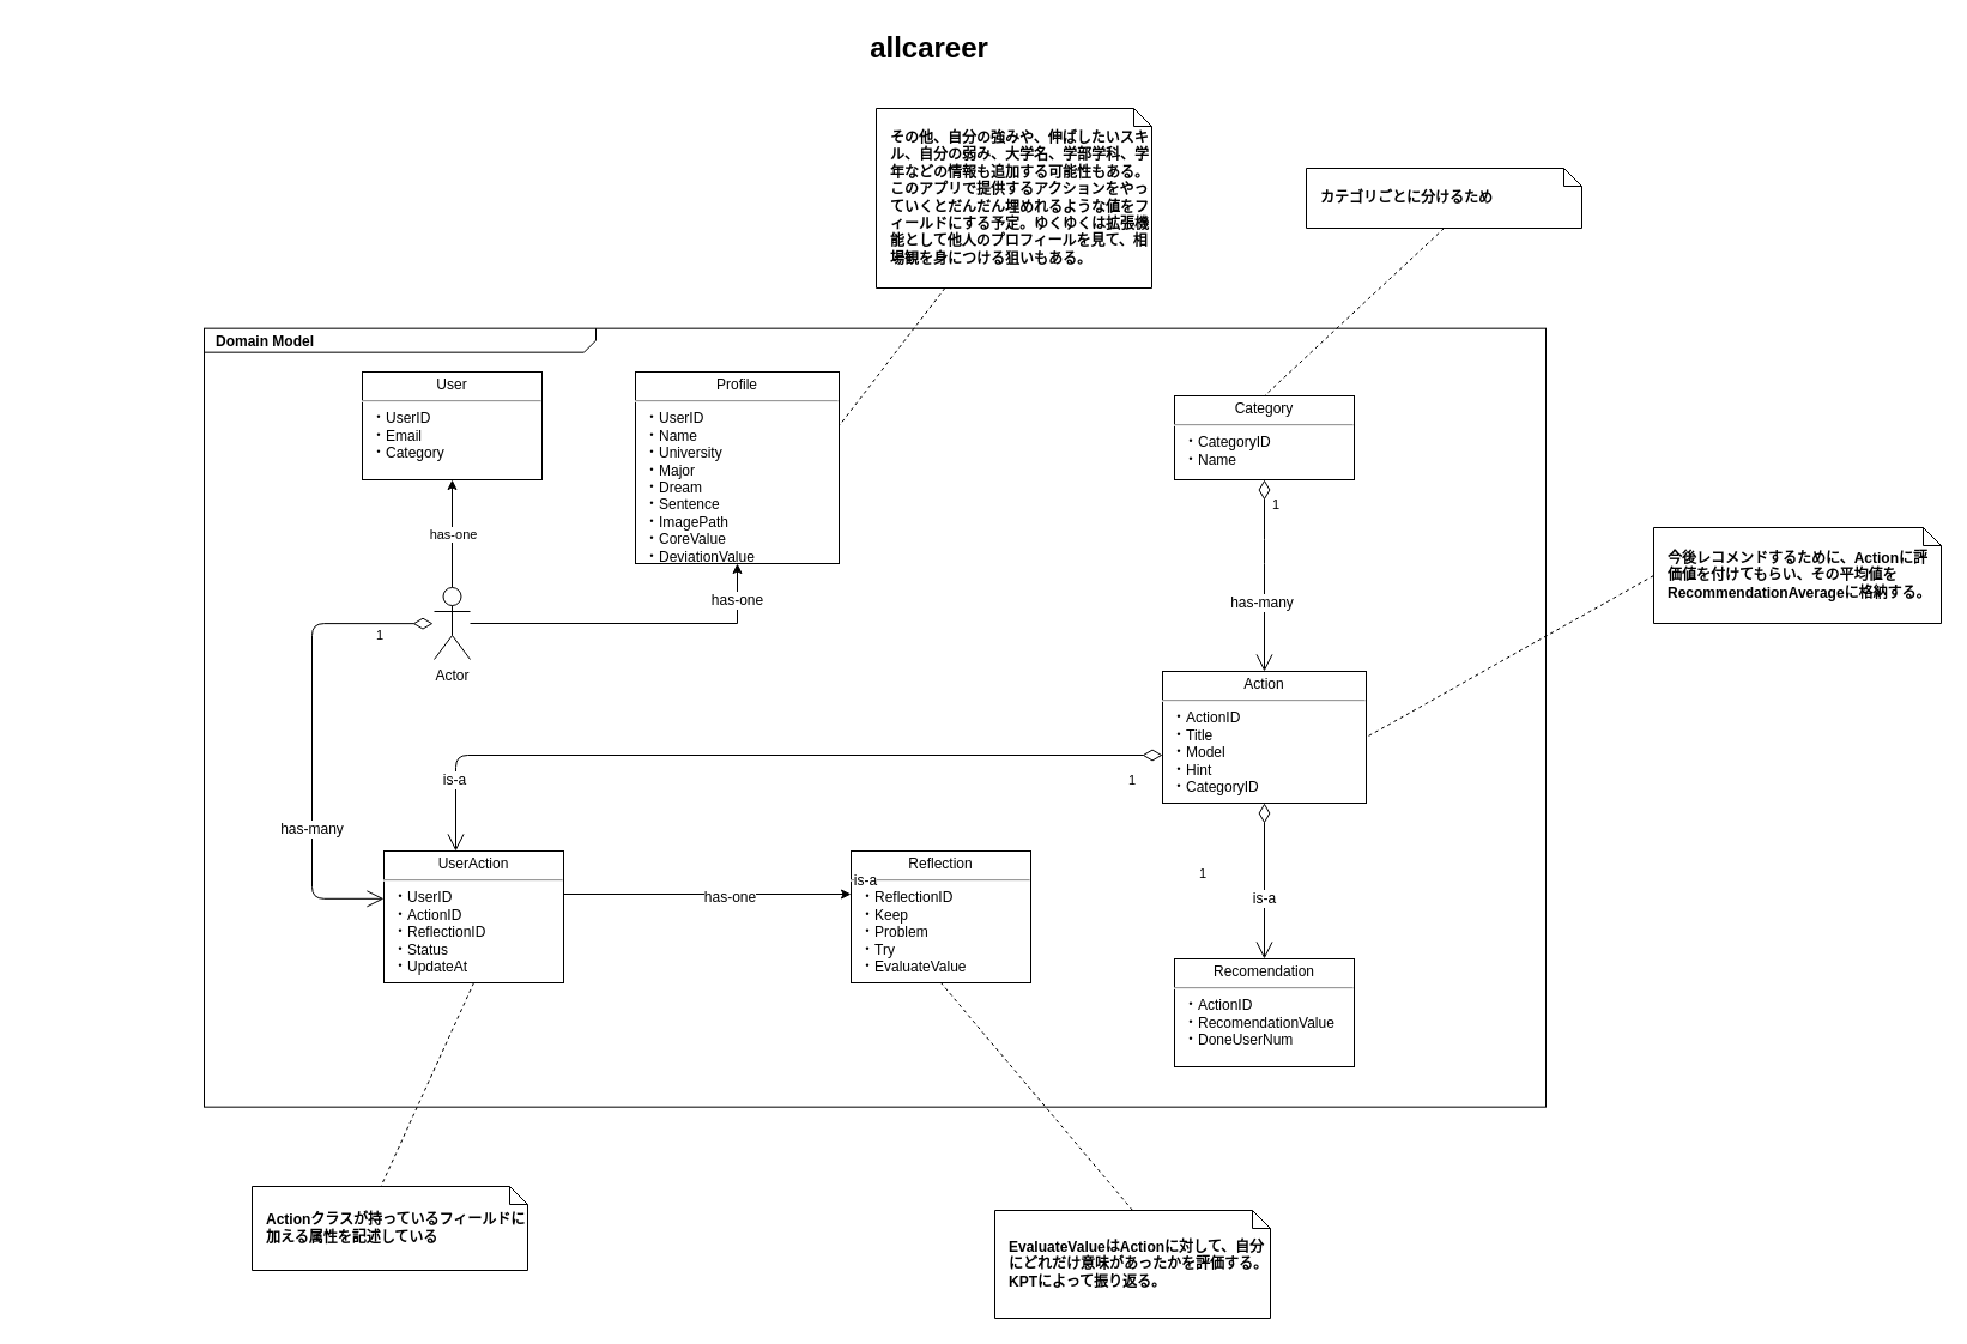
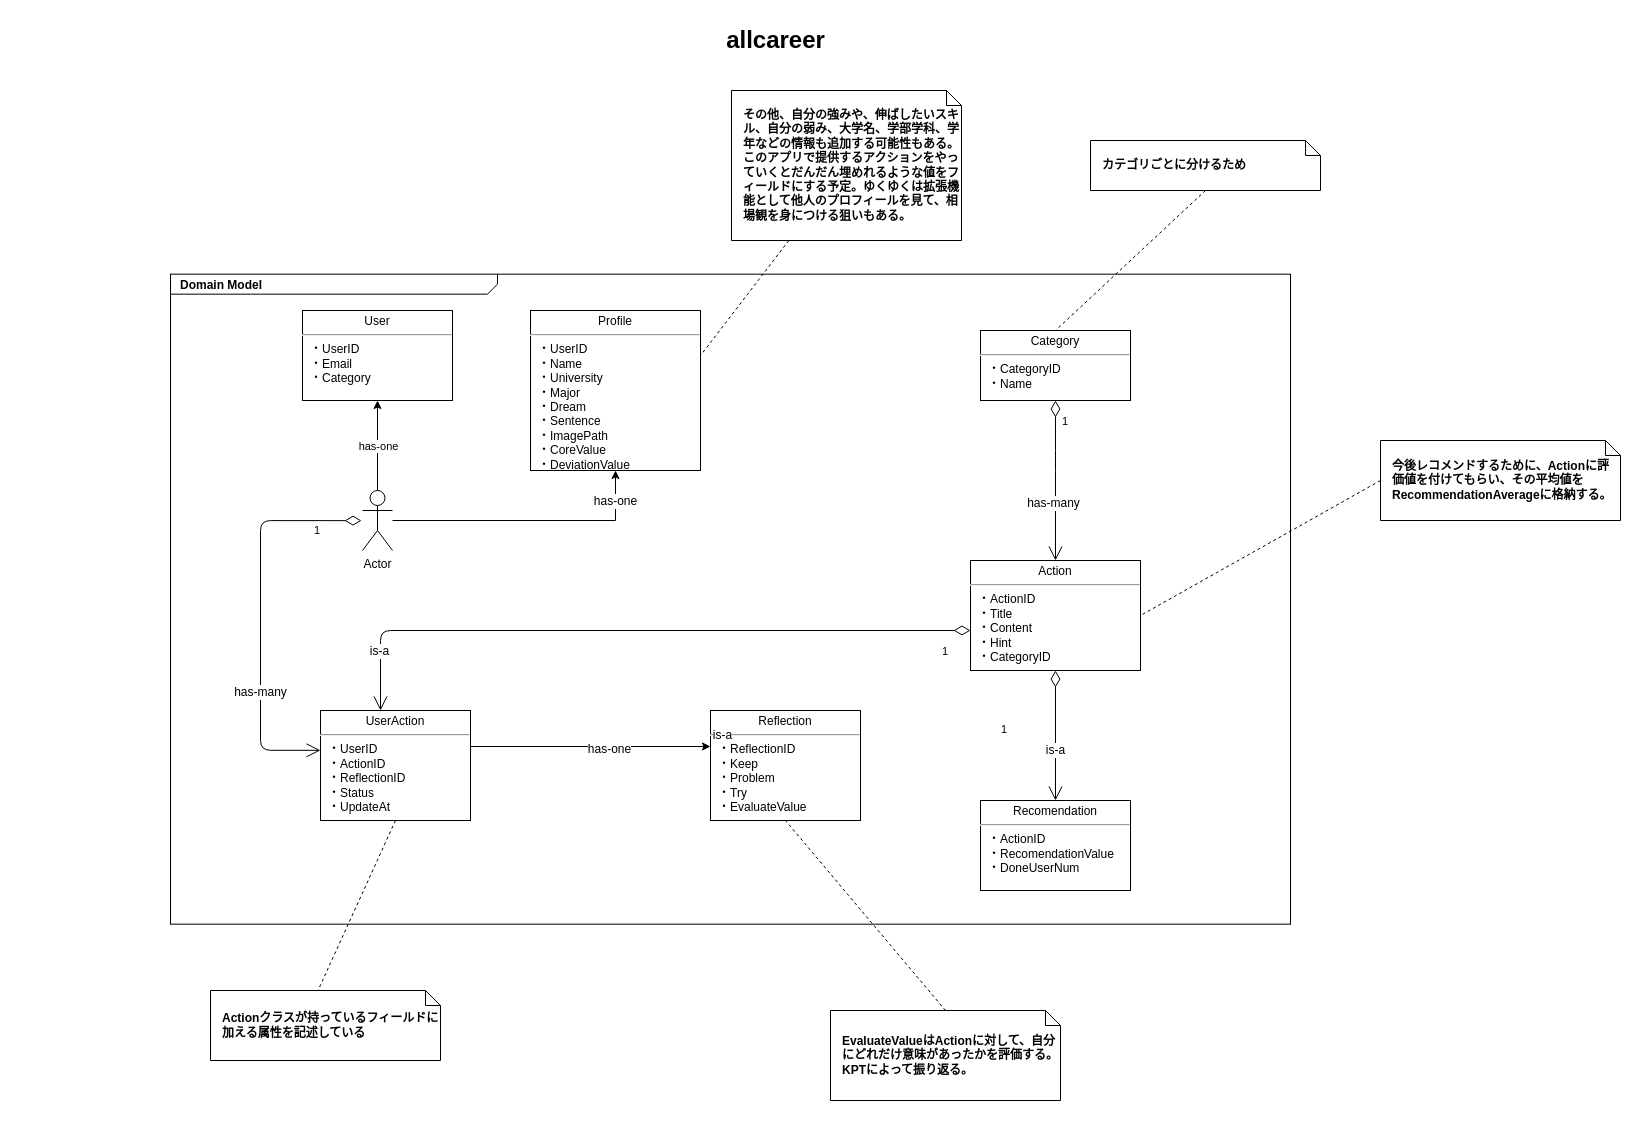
  <mxCell id="0" style=";html=1;" />
  <mxCell id="1" style=";html=1;" parent="0" />
  <mxCell id="2" value="&lt;p style=&quot;margin: 0px ; margin-top: 4px ; margin-left: 10px ; text-align: left&quot;&gt;&lt;b&gt;Domain Model&lt;/b&gt;&lt;/p&gt;" style="html=1;strokeWidth=1;shape=mxgraph.sysml.package;html=1;overflow=fill;whiteSpace=wrap;fillColor=none;gradientColor=none;fontSize=12;align=center;labelX=327.64;" parent="1" vertex="1"><mxGeometry x="170" y="273.67" width="1120" height="650" as="geometry" /></mxCell>
- <mxCell id="3" value="&lt;p style=&quot;margin: 0px ; margin-top: 4px ; text-align: center&quot;&gt;Action&lt;/p&gt;&lt;hr&gt;&lt;p style=&quot;margin: 0px ; margin-left: 8px ; text-align: left&quot;&gt;・ActionID&lt;/p&gt;&lt;p style=&quot;margin: 0px ; margin-left: 8px ; text-align: left&quot;&gt;・Title&lt;/p&gt;&lt;p style=&quot;margin: 0px ; margin-left: 8px ; text-align: left&quot;&gt;・Model&lt;/p&gt;&lt;p style=&quot;margin: 0px ; margin-left: 8px ; text-align: left&quot;&gt;・Hint&lt;/p&gt;&lt;p style=&quot;margin: 0px ; margin-left: 8px ; text-align: left&quot;&gt;・CategoryID&lt;/p&gt;" style="shape=rect;html=1;overflow=fill;whiteSpace=wrap;" parent="1" vertex="1"><mxGeometry x="970" y="560" width="170" height="110" as="geometry" /></mxCell>
+ <mxCell id="3" value="&lt;p style=&quot;margin: 0px ; margin-top: 4px ; text-align: center&quot;&gt;Action&lt;/p&gt;&lt;hr&gt;&lt;p style=&quot;margin: 0px ; margin-left: 8px ; text-align: left&quot;&gt;・ActionID&lt;/p&gt;&lt;p style=&quot;margin: 0px ; margin-left: 8px ; text-align: left&quot;&gt;・Title&lt;/p&gt;&lt;p style=&quot;margin: 0px ; margin-left: 8px ; text-align: left&quot;&gt;・Content&lt;/p&gt;&lt;p style=&quot;margin: 0px ; margin-left: 8px ; text-align: left&quot;&gt;・Hint&lt;/p&gt;&lt;p style=&quot;margin: 0px ; margin-left: 8px ; text-align: left&quot;&gt;・CategoryID&lt;/p&gt;" style="shape=rect;html=1;overflow=fill;whiteSpace=wrap;" parent="1" vertex="1"><mxGeometry x="970" y="560" width="170" height="110" as="geometry" /></mxCell>
  <mxCell id="4" style="rounded=0;html=1;endArrow=none;endFill=0;jettySize=auto;orthogonalLoop=1;dashed=1;entryX=1;entryY=0.5;entryDx=0;entryDy=0;" parent="1" source="5" edge="1"><mxGeometry relative="1" as="geometry"><mxPoint x="700" y="355" as="targetPoint" /></mxGeometry></mxCell>
  <mxCell id="5" value="&lt;b&gt;その他、自分の強みや、伸ばしたいスキル、自分の弱み、大学名、学部学科、学年などの情報も追加する可能性もある。このアプリで提供するアクションをやっていくとだんだん埋めれるような値をフィールドにする予定。ゆくゆくは拡張機能として他人のプロフィールを見て、相場観を身につける狙いもある。&lt;/b&gt;" style="shape=note;size=15;align=left;spacingLeft=10;html=1;whiteSpace=wrap;strokeWidth=1;fontSize=12;" parent="1" vertex="1"><mxGeometry x="731" y="90" width="230" height="150" as="geometry" /></mxCell>
  <mxCell id="6" value="allcareer" style="text;strokeColor=none;fillColor=none;html=1;fontSize=24;fontStyle=1;verticalAlign=middle;align=center;" parent="1" vertex="1"><mxGeometry x="20" y="20" width="1510" height="40" as="geometry" /></mxCell>
  <mxCell id="7" value="has-one" style="edgeStyle=orthogonalEdgeStyle;rounded=0;orthogonalLoop=1;jettySize=auto;html=1;entryX=0.5;entryY=1;entryDx=0;entryDy=0;" parent="1" source="10" edge="1"><mxGeometry relative="1" as="geometry"><mxPoint x="377" y="400" as="targetPoint" /></mxGeometry></mxCell>
  <mxCell id="8" style="edgeStyle=orthogonalEdgeStyle;rounded=0;orthogonalLoop=1;jettySize=auto;html=1;entryX=0.5;entryY=1;entryDx=0;entryDy=0;" parent="1" source="10" target="30" edge="1"><mxGeometry relative="1" as="geometry"><mxPoint x="615" y="480" as="targetPoint" /></mxGeometry></mxCell>
  <mxCell id="9" value="has-one" style="text;html=1;align=center;verticalAlign=middle;resizable=0;points=[];labelBackgroundColor=#ffffff;" parent="8" vertex="1" connectable="0"><mxGeometry x="0.212" y="37" relative="1" as="geometry"><mxPoint x="57.29" y="17.14" as="offset" /></mxGeometry></mxCell>
  <mxCell id="10" value="Actor" style="shape=umlActor;verticalLabelPosition=bottom;labelBackgroundColor=#ffffff;verticalAlign=top;html=1;outlineConnect=0;" parent="1" vertex="1"><mxGeometry x="362" y="490" width="30" height="60" as="geometry" /></mxCell>
  <mxCell id="11" value="1" style="endArrow=open;html=1;endSize=12;startArrow=diamondThin;startSize=14;startFill=0;edgeStyle=orthogonalEdgeStyle;align=left;verticalAlign=bottom;entryX=0;entryY=0.362;entryDx=0;entryDy=0;entryPerimeter=0;" parent="1" target="17" edge="1"><mxGeometry x="-0.749" y="19" relative="1" as="geometry"><mxPoint x="361" y="520.14" as="sourcePoint" /><mxPoint x="303" y="750.14" as="targetPoint" /><Array as="points"><mxPoint x="260" y="520" /><mxPoint x="260" y="750" /></Array><mxPoint as="offset" /></mxGeometry></mxCell>
  <mxCell id="12" value="has-many" style="text;html=1;align=center;verticalAlign=middle;resizable=0;points=[];labelBackgroundColor=#ffffff;" parent="11" vertex="1" connectable="0"><mxGeometry x="0.39" y="-1" relative="1" as="geometry"><mxPoint as="offset" /></mxGeometry></mxCell>
  <mxCell id="13" style="edgeStyle=orthogonalEdgeStyle;rounded=0;orthogonalLoop=1;jettySize=auto;html=1;exitX=1;exitY=0.5;exitDx=0;exitDy=0;" parent="1" source="17" edge="1"><mxGeometry relative="1" as="geometry"><mxPoint x="466.333" y="744.667" as="sourcePoint" /><mxPoint x="710" y="746" as="targetPoint" /><Array as="points"><mxPoint x="470" y="746" /><mxPoint x="710" y="746" /></Array></mxGeometry></mxCell>
  <mxCell id="14" value="has-one" style="text;html=1;align=center;verticalAlign=middle;resizable=0;points=[];labelBackgroundColor=#ffffff;" parent="13" vertex="1" connectable="0"><mxGeometry x="0.205" y="-2" relative="1" as="geometry"><mxPoint x="1" as="offset" /></mxGeometry></mxCell>
  <mxCell id="15" value="1" style="endArrow=open;html=1;endSize=12;startArrow=diamondThin;startSize=14;startFill=0;edgeStyle=orthogonalEdgeStyle;align=left;verticalAlign=bottom;" parent="1" edge="1"><mxGeometry x="-0.969" y="-36" relative="1" as="geometry"><mxPoint x="970" y="630" as="sourcePoint" /><mxPoint x="380" y="710" as="targetPoint" /><Array as="points"><mxPoint x="970" y="630" /><mxPoint x="380" y="630" /></Array><mxPoint x="-20" y="66" as="offset" /></mxGeometry></mxCell>
  <mxCell id="16" value="is-a" style="text;html=1;align=center;verticalAlign=middle;resizable=0;points=[];labelBackgroundColor=#ffffff;" parent="15" vertex="1" connectable="0"><mxGeometry x="-0.244" y="5" relative="1" as="geometry"><mxPoint x="-338.57" y="15.14" as="offset" /></mxGeometry></mxCell>
  <mxCell id="17" value="&lt;p style=&quot;margin: 0px ; margin-top: 4px ; text-align: center&quot;&gt;UserAction&lt;/p&gt;&lt;hr&gt;&lt;p style=&quot;margin: 0px ; margin-left: 8px ; text-align: left&quot;&gt;・UserID&lt;/p&gt;&lt;p style=&quot;margin: 0px ; margin-left: 8px ; text-align: left&quot;&gt;・ActionID&lt;/p&gt;&lt;p style=&quot;margin: 0px ; margin-left: 8px ; text-align: left&quot;&gt;・ReflectionID&lt;/p&gt;&lt;p style=&quot;margin: 0px ; margin-left: 8px ; text-align: left&quot;&gt;・Status&lt;/p&gt;&lt;p style=&quot;margin: 0px ; margin-left: 8px ; text-align: left&quot;&gt;・UpdateAt&lt;/p&gt;" style="shape=rect;html=1;overflow=fill;whiteSpace=wrap;" parent="1" vertex="1"><mxGeometry x="320" y="710" width="150" height="110" as="geometry" /></mxCell>
  <mxCell id="18" value="&lt;p style=&quot;margin: 0px ; margin-top: 4px ; text-align: center&quot;&gt;Reflection&lt;/p&gt;&lt;hr&gt;&lt;p style=&quot;margin: 0px ; margin-left: 8px ; text-align: left&quot;&gt;&lt;span&gt;・ReflectionID&lt;/span&gt;&lt;br&gt;&lt;/p&gt;&lt;p style=&quot;margin: 0px ; margin-left: 8px ; text-align: left&quot;&gt;&lt;span&gt;・Keep&lt;/span&gt;&lt;/p&gt;&lt;p style=&quot;margin: 0px ; margin-left: 8px ; text-align: left&quot;&gt;&lt;span&gt;・Problem&lt;/span&gt;&lt;/p&gt;&lt;p style=&quot;margin: 0px ; margin-left: 8px ; text-align: left&quot;&gt;&lt;span&gt;・Try&lt;/span&gt;&lt;/p&gt;&lt;p style=&quot;margin: 0px ; margin-left: 8px ; text-align: left&quot;&gt;&lt;span&gt;・EvaluateValue&lt;/span&gt;&lt;/p&gt;" style="shape=rect;html=1;overflow=fill;whiteSpace=wrap;" parent="1" vertex="1"><mxGeometry x="710" y="710" width="150" height="110" as="geometry" /></mxCell>
  <mxCell id="19" value="&lt;p style=&quot;margin: 0px ; margin-top: 4px ; text-align: center&quot;&gt;Category&lt;/p&gt;&lt;hr&gt;&lt;p style=&quot;margin: 0px ; margin-left: 8px ; text-align: left&quot;&gt;・CategoryID&lt;/p&gt;&lt;p style=&quot;margin: 0px ; margin-left: 8px ; text-align: left&quot;&gt;・Name&lt;/p&gt;" style="shape=rect;html=1;overflow=fill;whiteSpace=wrap;" parent="1" vertex="1"><mxGeometry x="980" y="330" width="150" height="70" as="geometry" /></mxCell>
  <mxCell id="20" value="1" style="endArrow=open;html=1;endSize=12;startArrow=diamondThin;startSize=14;startFill=0;edgeStyle=orthogonalEdgeStyle;align=left;verticalAlign=bottom;exitX=0.5;exitY=1;exitDx=0;exitDy=0;entryX=0.5;entryY=0;entryDx=0;entryDy=0;" parent="1" source="19" target="3" edge="1"><mxGeometry x="-0.63" y="5" relative="1" as="geometry"><mxPoint x="1050" y="510" as="sourcePoint" /><mxPoint x="1210" y="510" as="targetPoint" /><Array as="points"><mxPoint x="1055" y="460" /><mxPoint x="1055" y="460" /></Array><mxPoint as="offset" /></mxGeometry></mxCell>
  <mxCell id="21" value="has-many" style="text;html=1;align=center;verticalAlign=middle;resizable=0;points=[];labelBackgroundColor=#ffffff;" parent="20" vertex="1" connectable="0"><mxGeometry x="0.375" y="-9" relative="1" as="geometry"><mxPoint x="6" y="-8" as="offset" /></mxGeometry></mxCell>
  <mxCell id="22" value="&lt;b&gt;カテゴリごとに分けるため&lt;/b&gt;" style="shape=note;size=15;align=left;spacingLeft=10;html=1;whiteSpace=wrap;strokeWidth=1;fontSize=12;" parent="1" vertex="1"><mxGeometry x="1090" y="140" width="230" height="50" as="geometry" /></mxCell>
  <mxCell id="23" style="rounded=0;html=1;endArrow=none;endFill=0;jettySize=auto;orthogonalLoop=1;dashed=1;entryX=0.5;entryY=0;entryDx=0;entryDy=0;exitX=0.5;exitY=1;exitDx=0;exitDy=0;exitPerimeter=0;" parent="1" source="22" target="19" edge="1"><mxGeometry relative="1" as="geometry"><mxPoint x="1161.061" y="200" as="sourcePoint" /><mxPoint x="1060" y="315" as="targetPoint" /></mxGeometry></mxCell>
  <mxCell id="24" style="rounded=0;html=1;endArrow=none;endFill=0;jettySize=auto;orthogonalLoop=1;dashed=1;entryX=0;entryY=0;entryDx=107.5;entryDy=0;entryPerimeter=0;exitX=0.5;exitY=1;exitDx=0;exitDy=0;" parent="1" source="17" target="25" edge="1"><mxGeometry relative="1" as="geometry"><mxPoint x="351.061" y="820" as="sourcePoint" /><mxPoint x="250" y="935" as="targetPoint" /></mxGeometry></mxCell>
  <mxCell id="25" value="&lt;b&gt;Actionクラスが持っているフィールドに加える属性を記述している&lt;/b&gt;" style="shape=note;size=15;align=left;spacingLeft=10;html=1;whiteSpace=wrap;strokeWidth=1;fontSize=12;" parent="1" vertex="1"><mxGeometry x="210" y="990" width="230" height="70" as="geometry" /></mxCell>
  <mxCell id="26" style="rounded=0;html=1;endArrow=none;endFill=0;jettySize=auto;orthogonalLoop=1;dashed=1;entryX=1;entryY=0.5;entryDx=0;entryDy=0;exitX=0;exitY=0.5;exitDx=0;exitDy=0;exitPerimeter=0;" parent="1" source="27" target="3" edge="1"><mxGeometry relative="1" as="geometry"><mxPoint x="1280" y="480" as="sourcePoint" /><mxPoint x="1150" y="620" as="targetPoint" /></mxGeometry></mxCell>
  <mxCell id="27" value="&lt;b&gt;今後レコメンドするために、Actionに評価値を付けてもらい、その平均値をRecommendationAverageに格納する。&lt;/b&gt;" style="shape=note;size=15;align=left;spacingLeft=10;html=1;whiteSpace=wrap;strokeWidth=1;fontSize=12;" parent="1" vertex="1"><mxGeometry x="1380" y="440" width="240" height="80" as="geometry" /></mxCell>
  <mxCell id="28" value="&lt;b&gt;EvaluateValueはActionに対して、自分にどれだけ意味があったかを評価する。&lt;br&gt;KPTによって振り返る。&lt;br&gt;&lt;/b&gt;" style="shape=note;size=15;align=left;spacingLeft=10;html=1;whiteSpace=wrap;strokeWidth=1;fontSize=12;" parent="1" vertex="1"><mxGeometry x="830" y="1010" width="230" height="90" as="geometry" /></mxCell>
  <mxCell id="29" style="rounded=0;html=1;endArrow=none;endFill=0;jettySize=auto;orthogonalLoop=1;dashed=1;entryX=0.5;entryY=1;entryDx=0;entryDy=0;exitX=0.5;exitY=0;exitDx=0;exitDy=0;exitPerimeter=0;" parent="1" source="28" target="18" edge="1"><mxGeometry relative="1" as="geometry"><mxPoint x="1030" y="760" as="sourcePoint" /><mxPoint x="790" y="900" as="targetPoint" /></mxGeometry></mxCell>
  <mxCell id="30" value="&lt;p style=&quot;margin: 0px ; margin-top: 4px ; text-align: center&quot;&gt;Profile&lt;/p&gt;&lt;hr&gt;&lt;p style=&quot;margin: 0px ; margin-left: 8px ; text-align: left&quot;&gt;・UserID&lt;/p&gt;&lt;p style=&quot;margin: 0px ; margin-left: 8px ; text-align: left&quot;&gt;・Name&lt;/p&gt;&lt;p style=&quot;margin: 0px ; margin-left: 8px ; text-align: left&quot;&gt;・University&lt;/p&gt;&lt;p style=&quot;margin: 0px ; margin-left: 8px ; text-align: left&quot;&gt;・Major&lt;/p&gt;&lt;p style=&quot;margin: 0px ; margin-left: 8px ; text-align: left&quot;&gt;・Dream&lt;/p&gt;&lt;p style=&quot;margin: 0px ; margin-left: 8px ; text-align: left&quot;&gt;・Sentence&lt;/p&gt;&lt;p style=&quot;margin: 0px ; margin-left: 8px ; text-align: left&quot;&gt;・ImagePath&lt;/p&gt;&lt;p style=&quot;margin: 0px ; margin-left: 8px ; text-align: left&quot;&gt;・CoreValue&lt;/p&gt;&lt;p style=&quot;margin: 0px ; margin-left: 8px ; text-align: left&quot;&gt;・DeviationValue&lt;/p&gt;" style="shape=rect;html=1;overflow=fill;whiteSpace=wrap;" parent="1" vertex="1"><mxGeometry x="530" y="310" width="170" height="160" as="geometry" /></mxCell>
  <mxCell id="31" value="&lt;p style=&quot;margin: 0px ; margin-top: 4px ; text-align: center&quot;&gt;User&lt;/p&gt;&lt;hr&gt;&lt;p style=&quot;margin: 0px ; margin-left: 8px ; text-align: left&quot;&gt;・UserID&lt;/p&gt;&lt;p style=&quot;margin: 0px ; margin-left: 8px ; text-align: left&quot;&gt;・Email&lt;/p&gt;&lt;p style=&quot;margin: 0px ; margin-left: 8px ; text-align: left&quot;&gt;・Category&lt;/p&gt;" style="shape=rect;html=1;overflow=fill;whiteSpace=wrap;" parent="1" vertex="1"><mxGeometry x="302" y="310" width="150" height="90" as="geometry" /></mxCell>
  <mxCell id="32" value="&lt;p style=&quot;margin: 0px ; margin-top: 4px ; text-align: center&quot;&gt;Recomendation&lt;/p&gt;&lt;hr&gt;&lt;p style=&quot;margin: 0px ; margin-left: 8px ; text-align: left&quot;&gt;・ActionID&lt;/p&gt;&lt;p style=&quot;margin: 0px ; margin-left: 8px ; text-align: left&quot;&gt;・RecomendationValue&lt;/p&gt;&lt;p style=&quot;margin: 0px ; margin-left: 8px ; text-align: left&quot;&gt;・DoneUserNum&lt;/p&gt;" style="shape=rect;html=1;overflow=fill;whiteSpace=wrap;" vertex="1" parent="1"><mxGeometry x="980" y="800" width="150" height="90" as="geometry" /></mxCell>
  <mxCell id="33" value="1" style="endArrow=open;html=1;endSize=12;startArrow=diamondThin;startSize=14;startFill=0;edgeStyle=orthogonalEdgeStyle;align=left;verticalAlign=bottom;entryX=0.5;entryY=0;entryDx=0;entryDy=0;exitX=0.5;exitY=1;exitDx=0;exitDy=0;" edge="1" parent="1" source="3" target="32"><mxGeometry x="-0.969" y="-36" relative="1" as="geometry"><mxPoint x="1350" y="680" as="sourcePoint" /><mxPoint x="760" y="760" as="targetPoint" /><Array as="points" /><mxPoint x="-20" y="66" as="offset" /></mxGeometry></mxCell>
  <mxCell id="34" value="is-a" style="text;html=1;align=center;verticalAlign=middle;resizable=0;points=[];labelBackgroundColor=#ffffff;" vertex="1" connectable="0" parent="33"><mxGeometry x="-0.244" y="5" relative="1" as="geometry"><mxPoint x="-338.57" y="15.14" as="offset" /></mxGeometry></mxCell>
  <mxCell id="35" value="is-a" style="text;html=1;align=center;verticalAlign=middle;resizable=0;points=[];autosize=1;labelBackgroundColor=#ffffff;" vertex="1" parent="1"><mxGeometry x="1040" y="740" width="30" height="20" as="geometry" /></mxCell>
